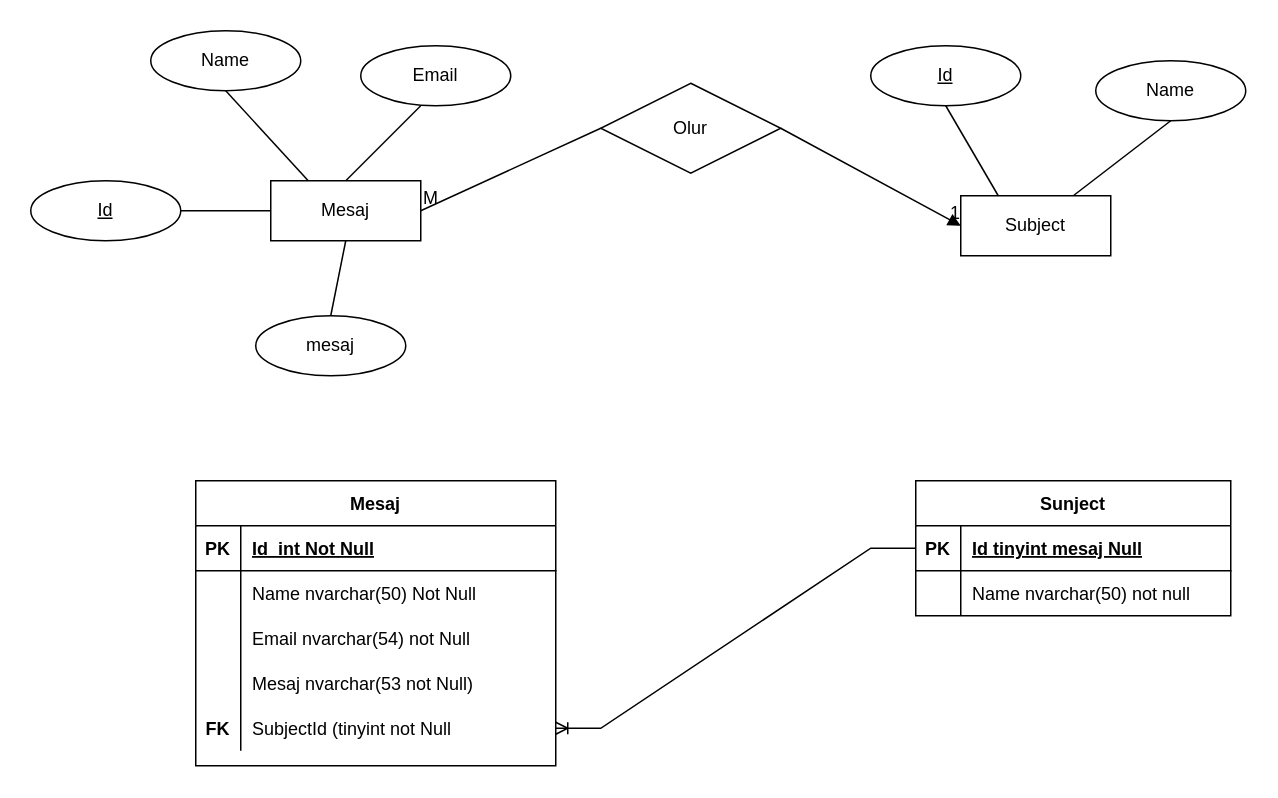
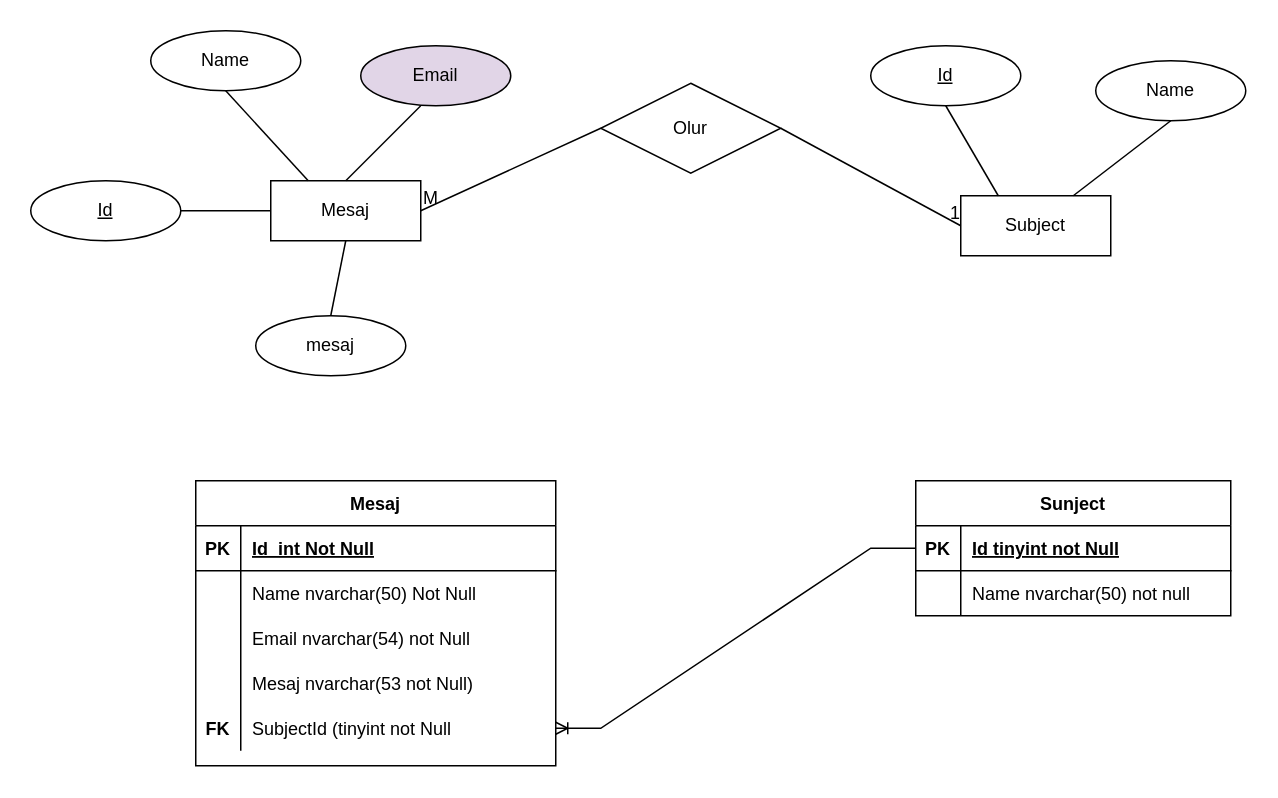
  <mxCell id="0" />
  <mxCell id="1" parent="0" />
  <mxCell id="2" value="Mesaj" style="whiteSpace=wrap;html=1;align=center;" vertex="1" parent="1"><mxGeometry x="180" y="120" width="100" height="40" as="geometry" /></mxCell>
  <mxCell id="3" value="Name" style="ellipse;whiteSpace=wrap;html=1;align=center;" vertex="1" parent="1"><mxGeometry x="100" y="20" width="100" height="40" as="geometry" /></mxCell>
  <mxCell id="4" value="" style="endArrow=none;html=1;rounded=0;exitX=0.5;exitY=1;exitDx=0;exitDy=0;entryX=0.25;entryY=0;entryDx=0;entryDy=0;" edge="1" parent="1" source="3" target="2"><mxGeometry relative="1" as="geometry"><mxPoint x="320" y="250" as="sourcePoint" /><mxPoint x="480" y="250" as="targetPoint" /></mxGeometry></mxCell>
- <mxCell id="5" value="Email" style="ellipse;whiteSpace=wrap;html=1;align=center;" vertex="1" parent="1"><mxGeometry x="240" y="30" width="100" height="40" as="geometry" /></mxCell>
+ <mxCell id="5" value="Email" style="ellipse;whiteSpace=wrap;html=1;align=center;fillColor=#e1d5e7;" vertex="1" parent="1"><mxGeometry x="240" y="30" width="100" height="40" as="geometry" /></mxCell>
  <mxCell id="6" value="" style="endArrow=none;html=1;rounded=0;exitX=0.4;exitY=1;exitDx=0;exitDy=0;exitPerimeter=0;entryX=0.5;entryY=0;entryDx=0;entryDy=0;" edge="1" parent="1" source="5" target="2"><mxGeometry relative="1" as="geometry"><mxPoint x="320" y="250" as="sourcePoint" /><mxPoint x="480" y="250" as="targetPoint" /></mxGeometry></mxCell>
  <mxCell id="7" value="mesaj" style="ellipse;whiteSpace=wrap;html=1;align=center;" vertex="1" parent="1"><mxGeometry x="170" y="210" width="100" height="40" as="geometry" /></mxCell>
  <mxCell id="8" value="" style="endArrow=none;html=1;rounded=0;exitX=0.5;exitY=1;exitDx=0;exitDy=0;entryX=0.5;entryY=0;entryDx=0;entryDy=0;" edge="1" parent="1" source="2" target="7"><mxGeometry relative="1" as="geometry"><mxPoint x="320" y="250" as="sourcePoint" /><mxPoint x="480" y="250" as="targetPoint" /></mxGeometry></mxCell>
  <mxCell id="9" value="Id" style="ellipse;whiteSpace=wrap;html=1;align=center;fontStyle=4;" vertex="1" parent="1"><mxGeometry x="20" y="120" width="100" height="40" as="geometry" /></mxCell>
  <mxCell id="10" value="" style="endArrow=none;html=1;rounded=0;exitX=1;exitY=0.5;exitDx=0;exitDy=0;entryX=0;entryY=0.5;entryDx=0;entryDy=0;" edge="1" parent="1" source="9" target="2"><mxGeometry relative="1" as="geometry"><mxPoint x="320" y="250" as="sourcePoint" /><mxPoint x="480" y="250" as="targetPoint" /></mxGeometry></mxCell>
  <mxCell id="11" value="Subject" style="whiteSpace=wrap;html=1;align=center;" vertex="1" parent="1"><mxGeometry x="640" y="130" width="100" height="40" as="geometry" /></mxCell>
  <mxCell id="12" value="Id" style="ellipse;whiteSpace=wrap;html=1;align=center;fontStyle=4;" vertex="1" parent="1"><mxGeometry x="580" y="30" width="100" height="40" as="geometry" /></mxCell>
  <mxCell id="13" value="Name" style="ellipse;whiteSpace=wrap;html=1;align=center;" vertex="1" parent="1"><mxGeometry x="730" y="40" width="100" height="40" as="geometry" /></mxCell>
  <mxCell id="14" value="" style="endArrow=none;html=1;rounded=0;entryX=0.5;entryY=1;entryDx=0;entryDy=0;exitX=0.25;exitY=0;exitDx=0;exitDy=0;" edge="1" parent="1" source="11" target="12"><mxGeometry relative="1" as="geometry"><mxPoint x="320" y="110" as="sourcePoint" /><mxPoint x="550" y="90" as="targetPoint" /></mxGeometry></mxCell>
  <mxCell id="15" value="" style="endArrow=none;html=1;rounded=0;entryX=0.5;entryY=1;entryDx=0;entryDy=0;exitX=0.75;exitY=0;exitDx=0;exitDy=0;" edge="1" parent="1" source="11" target="13"><mxGeometry relative="1" as="geometry"><mxPoint x="320" y="110" as="sourcePoint" /><mxPoint x="480" y="110" as="targetPoint" /></mxGeometry></mxCell>
  <mxCell id="16" value="Olur" style="shape=rhombus;perimeter=rhombusPerimeter;whiteSpace=wrap;html=1;align=center;" vertex="1" parent="1"><mxGeometry x="400" y="55" width="120" height="60" as="geometry" /></mxCell>
- <mxCell id="17" value="" style="endArrow=block;html=1;rounded=0;entryX=0;entryY=0.5;entryDx=0;entryDy=0;exitX=1;exitY=0.5;exitDx=0;exitDy=0;" edge="1" parent="1" source="16" target="11"><mxGeometry relative="1" as="geometry"><mxPoint x="550" y="160" as="sourcePoint" /><mxPoint x="620" y="180" as="targetPoint" /></mxGeometry></mxCell>
+ <mxCell id="17" value="" style="endArrow=none;html=1;rounded=0;entryX=0;entryY=0.5;entryDx=0;entryDy=0;exitX=1;exitY=0.5;exitDx=0;exitDy=0;" edge="1" parent="1" source="16" target="11"><mxGeometry relative="1" as="geometry"><mxPoint x="550" y="160" as="sourcePoint" /><mxPoint x="620" y="180" as="targetPoint" /></mxGeometry></mxCell>
  <mxCell id="18" value="1" style="resizable=0;html=1;align=right;verticalAlign=bottom;" connectable="0" vertex="1" parent="17"><mxGeometry x="1" relative="1" as="geometry" /></mxCell>
  <mxCell id="19" value="" style="endArrow=none;html=1;rounded=0;exitX=1;exitY=0.5;exitDx=0;exitDy=0;entryX=0;entryY=0.5;entryDx=0;entryDy=0;" edge="1" parent="1" source="2" target="16"><mxGeometry relative="1" as="geometry"><mxPoint x="320" y="110" as="sourcePoint" /><mxPoint x="480" y="110" as="targetPoint" /></mxGeometry></mxCell>
  <mxCell id="20" value="M" style="resizable=0;html=1;align=left;verticalAlign=bottom;" connectable="0" vertex="1" parent="19"><mxGeometry x="-1" relative="1" as="geometry" /></mxCell>
  <mxCell id="21" value="Mesaj" style="shape=table;startSize=30;container=1;collapsible=1;childLayout=tableLayout;fixedRows=1;rowLines=0;fontStyle=1;align=center;resizeLast=1;" vertex="1" parent="1"><mxGeometry x="130" y="320" width="240" height="190" as="geometry" /></mxCell>
  <mxCell id="22" value="" style="shape=partialRectangle;collapsible=0;dropTarget=0;pointerEvents=0;fillColor=none;top=0;left=0;bottom=1;right=0;points=[[0,0.5],[1,0.5]];portConstraint=eastwest;" vertex="1" parent="21"><mxGeometry y="30" width="240" height="30" as="geometry" /></mxCell>
  <mxCell id="23" value="PK" style="shape=partialRectangle;connectable=0;fillColor=none;top=0;left=0;bottom=0;right=0;fontStyle=1;overflow=hidden;" vertex="1" parent="22"><mxGeometry width="30" height="30" as="geometry"><mxRectangle width="30" height="30" as="alternateBounds" /></mxGeometry></mxCell>
  <mxCell id="24" value="Id  int Not Null" style="shape=partialRectangle;connectable=0;fillColor=none;top=0;left=0;bottom=0;right=0;align=left;spacingLeft=6;fontStyle=5;overflow=hidden;" vertex="1" parent="22"><mxGeometry x="30" width="210" height="30" as="geometry"><mxRectangle width="210" height="30" as="alternateBounds" /></mxGeometry></mxCell>
  <mxCell id="25" value="" style="shape=partialRectangle;collapsible=0;dropTarget=0;pointerEvents=0;fillColor=none;top=0;left=0;bottom=0;right=0;points=[[0,0.5],[1,0.5]];portConstraint=eastwest;" vertex="1" parent="21"><mxGeometry y="60" width="240" height="30" as="geometry" /></mxCell>
  <mxCell id="26" value="" style="shape=partialRectangle;connectable=0;fillColor=none;top=0;left=0;bottom=0;right=0;editable=1;overflow=hidden;" vertex="1" parent="25"><mxGeometry width="30" height="30" as="geometry"><mxRectangle width="30" height="30" as="alternateBounds" /></mxGeometry></mxCell>
  <mxCell id="27" value="Name nvarchar(50) Not Null" style="shape=partialRectangle;connectable=0;fillColor=none;top=0;left=0;bottom=0;right=0;align=left;spacingLeft=6;overflow=hidden;" vertex="1" parent="25"><mxGeometry x="30" width="210" height="30" as="geometry"><mxRectangle width="210" height="30" as="alternateBounds" /></mxGeometry></mxCell>
  <mxCell id="28" value="" style="shape=partialRectangle;collapsible=0;dropTarget=0;pointerEvents=0;fillColor=none;top=0;left=0;bottom=0;right=0;points=[[0,0.5],[1,0.5]];portConstraint=eastwest;" vertex="1" parent="21"><mxGeometry y="90" width="240" height="30" as="geometry" /></mxCell>
  <mxCell id="29" value="" style="shape=partialRectangle;connectable=0;fillColor=none;top=0;left=0;bottom=0;right=0;editable=1;overflow=hidden;" vertex="1" parent="28"><mxGeometry width="30" height="30" as="geometry"><mxRectangle width="30" height="30" as="alternateBounds" /></mxGeometry></mxCell>
  <mxCell id="30" value="Email nvarchar(54) not Null" style="shape=partialRectangle;connectable=0;fillColor=none;top=0;left=0;bottom=0;right=0;align=left;spacingLeft=6;overflow=hidden;" vertex="1" parent="28"><mxGeometry x="30" width="210" height="30" as="geometry"><mxRectangle width="210" height="30" as="alternateBounds" /></mxGeometry></mxCell>
  <mxCell id="31" value="" style="shape=partialRectangle;collapsible=0;dropTarget=0;pointerEvents=0;fillColor=none;top=0;left=0;bottom=0;right=0;points=[[0,0.5],[1,0.5]];portConstraint=eastwest;" vertex="1" parent="21"><mxGeometry y="120" width="240" height="30" as="geometry" /></mxCell>
  <mxCell id="32" value="" style="shape=partialRectangle;connectable=0;fillColor=none;top=0;left=0;bottom=0;right=0;editable=1;overflow=hidden;" vertex="1" parent="31"><mxGeometry width="30" height="30" as="geometry"><mxRectangle width="30" height="30" as="alternateBounds" /></mxGeometry></mxCell>
  <mxCell id="33" value="Mesaj nvarchar(53 not Null)" style="shape=partialRectangle;connectable=0;fillColor=none;top=0;left=0;bottom=0;right=0;align=left;spacingLeft=6;overflow=hidden;" vertex="1" parent="31"><mxGeometry x="30" width="210" height="30" as="geometry"><mxRectangle width="210" height="30" as="alternateBounds" /></mxGeometry></mxCell>
  <mxCell id="34" value="" style="shape=partialRectangle;collapsible=0;dropTarget=0;pointerEvents=0;fillColor=none;top=0;left=0;bottom=0;right=0;points=[[0,0.5],[1,0.5]];portConstraint=eastwest;" vertex="1" parent="21"><mxGeometry y="150" width="240" height="30" as="geometry" /></mxCell>
  <mxCell id="35" value="FK" style="shape=partialRectangle;connectable=0;fillColor=none;top=0;left=0;bottom=0;right=0;editable=1;overflow=hidden;fontStyle=1" vertex="1" parent="34"><mxGeometry width="30" height="30" as="geometry"><mxRectangle width="30" height="30" as="alternateBounds" /></mxGeometry></mxCell>
  <mxCell id="36" value="SubjectId (tinyint not Null" style="shape=partialRectangle;connectable=0;fillColor=none;top=0;left=0;bottom=0;right=0;align=left;spacingLeft=6;overflow=hidden;" vertex="1" parent="34"><mxGeometry x="30" width="210" height="30" as="geometry"><mxRectangle width="210" height="30" as="alternateBounds" /></mxGeometry></mxCell>
  <mxCell id="37" value="Sunject" style="shape=table;startSize=30;container=1;collapsible=1;childLayout=tableLayout;fixedRows=1;rowLines=0;fontStyle=1;align=center;resizeLast=1;" vertex="1" parent="1"><mxGeometry x="610" y="320" width="210" height="90" as="geometry" /></mxCell>
  <mxCell id="38" value="" style="shape=partialRectangle;collapsible=0;dropTarget=0;pointerEvents=0;fillColor=none;top=0;left=0;bottom=1;right=0;points=[[0,0.5],[1,0.5]];portConstraint=eastwest;" vertex="1" parent="37"><mxGeometry y="30" width="210" height="30" as="geometry" /></mxCell>
  <mxCell id="39" value="PK" style="shape=partialRectangle;connectable=0;fillColor=none;top=0;left=0;bottom=0;right=0;fontStyle=1;overflow=hidden;" vertex="1" parent="38"><mxGeometry width="30" height="30" as="geometry"><mxRectangle width="30" height="30" as="alternateBounds" /></mxGeometry></mxCell>
- <mxCell id="40" value="Id tinyint mesaj Null" style="shape=partialRectangle;connectable=0;fillColor=none;top=0;left=0;bottom=0;right=0;align=left;spacingLeft=6;fontStyle=5;overflow=hidden;" vertex="1" parent="38"><mxGeometry x="30" width="180" height="30" as="geometry"><mxRectangle width="180" height="30" as="alternateBounds" /></mxGeometry></mxCell>
+ <mxCell id="40" value="Id tinyint not Null" style="shape=partialRectangle;connectable=0;fillColor=none;top=0;left=0;bottom=0;right=0;align=left;spacingLeft=6;fontStyle=5;overflow=hidden;" vertex="1" parent="38"><mxGeometry x="30" width="180" height="30" as="geometry"><mxRectangle width="180" height="30" as="alternateBounds" /></mxGeometry></mxCell>
  <mxCell id="41" value="" style="shape=partialRectangle;collapsible=0;dropTarget=0;pointerEvents=0;fillColor=none;top=0;left=0;bottom=0;right=0;points=[[0,0.5],[1,0.5]];portConstraint=eastwest;" vertex="1" parent="37"><mxGeometry y="60" width="210" height="30" as="geometry" /></mxCell>
  <mxCell id="42" value="" style="shape=partialRectangle;connectable=0;fillColor=none;top=0;left=0;bottom=0;right=0;editable=1;overflow=hidden;" vertex="1" parent="41"><mxGeometry width="30" height="30" as="geometry"><mxRectangle width="30" height="30" as="alternateBounds" /></mxGeometry></mxCell>
  <mxCell id="43" value="Name nvarchar(50) not null" style="shape=partialRectangle;connectable=0;fillColor=none;top=0;left=0;bottom=0;right=0;align=left;spacingLeft=6;overflow=hidden;" vertex="1" parent="41"><mxGeometry x="30" width="180" height="30" as="geometry"><mxRectangle width="180" height="30" as="alternateBounds" /></mxGeometry></mxCell>
  <mxCell id="44" value="" style="edgeStyle=entityRelationEdgeStyle;fontSize=12;html=1;endArrow=ERoneToMany;rounded=0;exitX=0;exitY=0.5;exitDx=0;exitDy=0;entryX=1;entryY=0.5;entryDx=0;entryDy=0;" edge="1" parent="1" source="38" target="34"><mxGeometry width="100" height="100" relative="1" as="geometry"><mxPoint x="410" y="430" as="sourcePoint" /><mxPoint x="510" y="330" as="targetPoint" /></mxGeometry></mxCell>
